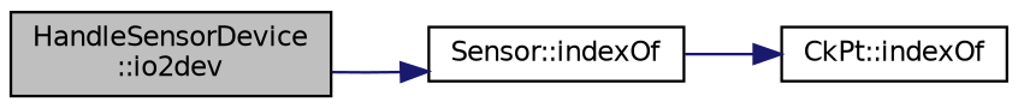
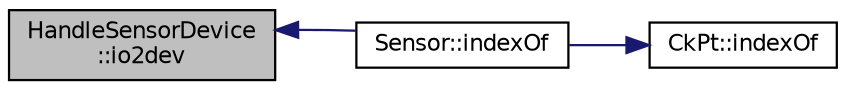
  digraph {
    rankdir=LR
    node [color=black fillcolor=white fontname=Helvetica fontsize=10 shape=record style=filled]
    edge [color=midnightblue fontname=Helvetica fontsize=10 labelfontname=Helvetica labelfontsize=10 style=solid]
    n1 [fillcolor=grey75 fontcolor=black height=0.2 label="HandleSensorDevice\l::io2dev" width=0.4]
    n2 [height=0.2 label="Sensor::indexOf" width=0.4]
    n3 [height=0.2 label="CkPt::indexOf" width=0.4]
-   n1 -> n2
+   n2 -> n1
    n2 -> n3
  }
